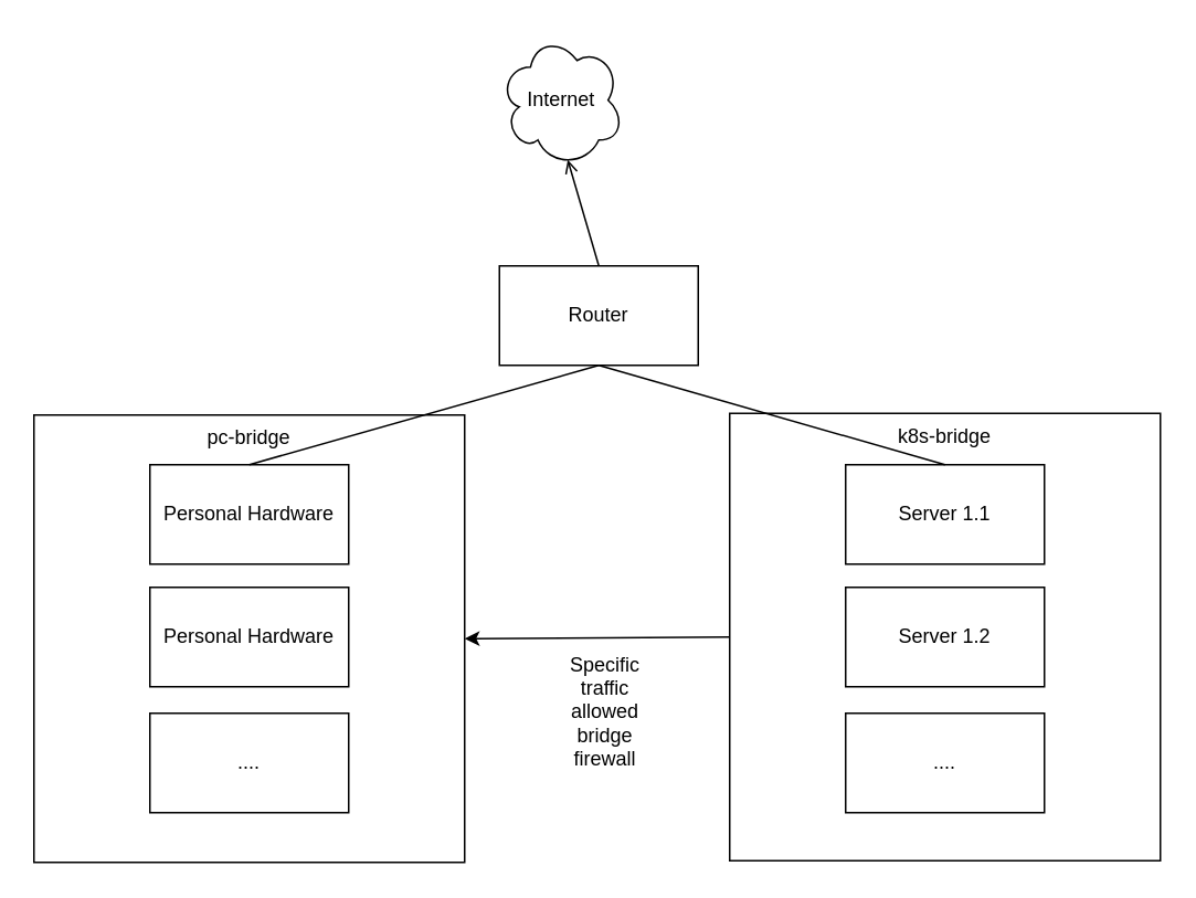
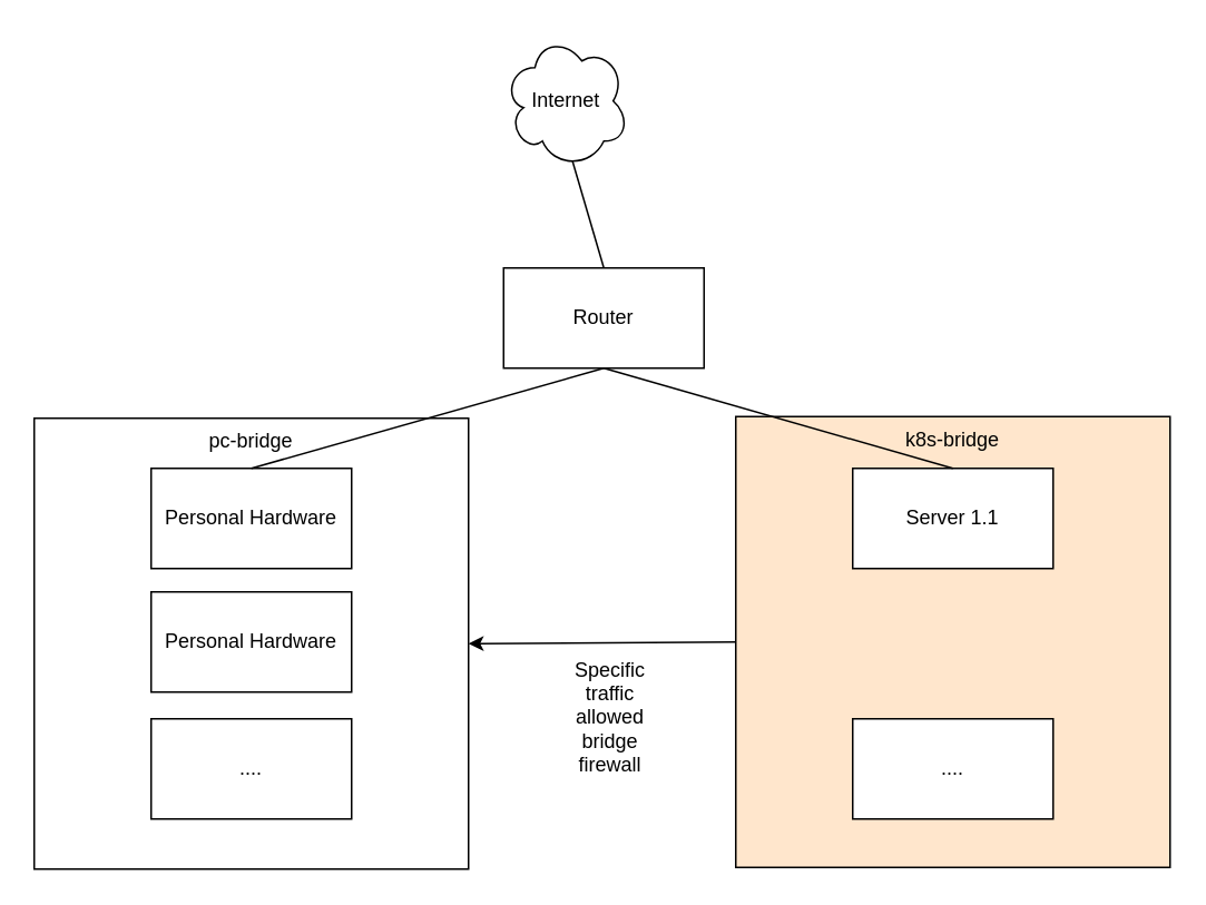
  <mxCell id="0" />
  <mxCell id="1" parent="0" />
  <mxCell id="2" value="Router" style="rounded=0;whiteSpace=wrap;html=1;" parent="1" vertex="1"><mxGeometry x="301" y="160" width="120" height="60" as="geometry" /></mxCell>
  <mxCell id="3" value="&lt;div&gt;Internet&lt;/div&gt;" style="ellipse;shape=cloud;whiteSpace=wrap;html=1;" parent="1" vertex="1"><mxGeometry x="301" y="20" width="75" height="80" as="geometry" /></mxCell>
  <mxCell id="4" value="pc-bridge" style="rounded=0;whiteSpace=wrap;html=1;verticalAlign=top;" parent="1" vertex="1"><mxGeometry x="20" y="250" width="260" height="270" as="geometry" /></mxCell>
- <mxCell id="5" value="k8s-bridge" style="rounded=0;whiteSpace=wrap;html=1;align=center;verticalAlign=top;" parent="1" vertex="1"><mxGeometry x="440" y="249" width="260" height="270" as="geometry" /></mxCell>
+ <mxCell id="5" value="k8s-bridge" style="rounded=0;whiteSpace=wrap;html=1;align=center;verticalAlign=top;fillColor=#ffe6cc;" parent="1" vertex="1"><mxGeometry x="440" y="249" width="260" height="270" as="geometry" /></mxCell>
  <mxCell id="6" value="Personal Hardware" style="rounded=0;whiteSpace=wrap;html=1;" parent="1" vertex="1"><mxGeometry x="90" y="354" width="120" height="60" as="geometry" /></mxCell>
  <mxCell id="7" value="Server 1.1" style="rounded=0;whiteSpace=wrap;html=1;" parent="1" vertex="1"><mxGeometry x="510" y="280" width="120" height="60" as="geometry" /></mxCell>
  <mxCell id="8" value="Personal Hardware" style="rounded=0;whiteSpace=wrap;html=1;" parent="1" vertex="1"><mxGeometry x="90" y="280" width="120" height="60" as="geometry" /></mxCell>
- <mxCell id="9" value="Server 1.2" style="rounded=0;whiteSpace=wrap;html=1;" parent="1" vertex="1"><mxGeometry x="510" y="354" width="120" height="60" as="geometry" /></mxCell>
  <mxCell id="10" value="&lt;div&gt;....&lt;/div&gt;" style="rounded=0;whiteSpace=wrap;html=1;" parent="1" vertex="1"><mxGeometry x="510" y="430" width="120" height="60" as="geometry" /></mxCell>
  <mxCell id="11" value="...." style="rounded=0;whiteSpace=wrap;html=1;" parent="1" vertex="1"><mxGeometry x="90" y="430" width="120" height="60" as="geometry" /></mxCell>
  <mxCell id="12" value="" style="endArrow=none;startArrow=classic;html=1;rounded=0;exitX=1;exitY=0.5;exitDx=0;exitDy=0;entryX=0;entryY=0.5;entryDx=0;entryDy=0;" parent="1" source="4" target="5" edge="1"><mxGeometry width="50" height="50" relative="1" as="geometry"><mxPoint x="340" y="340" as="sourcePoint" /><mxPoint x="390" y="290" as="targetPoint" /></mxGeometry></mxCell>
  <mxCell id="13" value="Specific traffic allowed bridge firewall" style="text;html=1;align=center;verticalAlign=middle;whiteSpace=wrap;rounded=0;" parent="1" vertex="1"><mxGeometry x="335" y="414" width="60" height="30" as="geometry" /></mxCell>
- <mxCell id="14" value="" style="endArrow=open;html=1;rounded=0;entryX=0.55;entryY=0.95;entryDx=0;entryDy=0;entryPerimeter=0;exitX=0.5;exitY=0;exitDx=0;exitDy=0;" parent="1" source="2" target="3" edge="1"><mxGeometry width="50" height="50" relative="1" as="geometry"><mxPoint x="340" y="340" as="sourcePoint" /><mxPoint x="390" y="290" as="targetPoint" /></mxGeometry></mxCell>
+ <mxCell id="14" value="" style="endArrow=none;html=1;rounded=0;entryX=0.55;entryY=0.95;entryDx=0;entryDy=0;entryPerimeter=0;exitX=0.5;exitY=0;exitDx=0;exitDy=0;" parent="1" source="2" target="3" edge="1"><mxGeometry width="50" height="50" relative="1" as="geometry"><mxPoint x="340" y="340" as="sourcePoint" /><mxPoint x="390" y="290" as="targetPoint" /></mxGeometry></mxCell>
  <mxCell id="15" value="" style="endArrow=none;html=1;rounded=0;exitX=0.5;exitY=0;exitDx=0;exitDy=0;entryX=0.5;entryY=1;entryDx=0;entryDy=0;" parent="1" source="8" target="2" edge="1"><mxGeometry width="50" height="50" relative="1" as="geometry"><mxPoint x="340" y="340" as="sourcePoint" /><mxPoint x="390" y="290" as="targetPoint" /></mxGeometry></mxCell>
  <mxCell id="16" value="" style="endArrow=none;html=1;rounded=0;entryX=0.5;entryY=1;entryDx=0;entryDy=0;exitX=0.5;exitY=0;exitDx=0;exitDy=0;" parent="1" source="7" target="2" edge="1"><mxGeometry width="50" height="50" relative="1" as="geometry"><mxPoint x="340" y="340" as="sourcePoint" /><mxPoint x="390" y="290" as="targetPoint" /></mxGeometry></mxCell>
